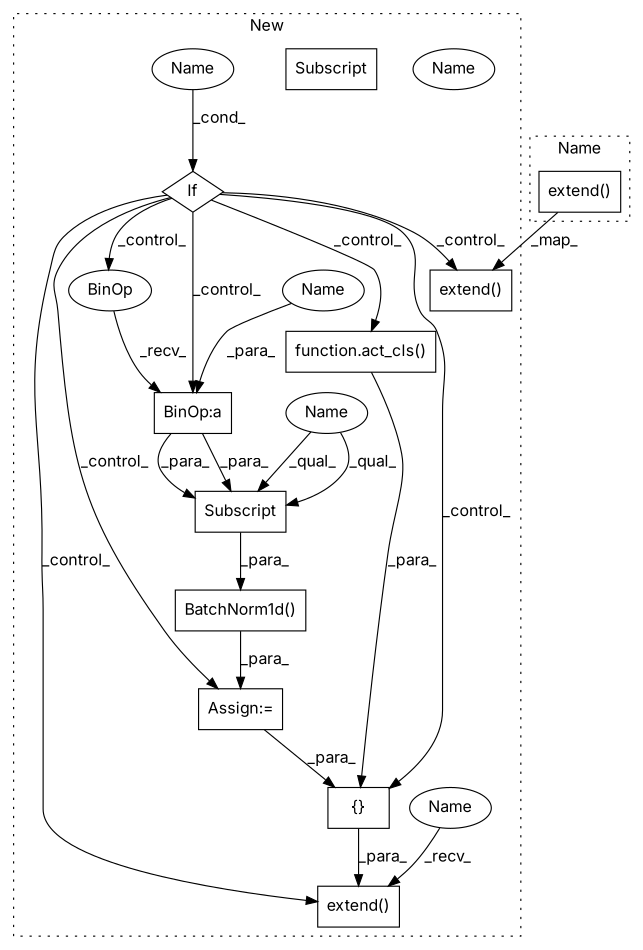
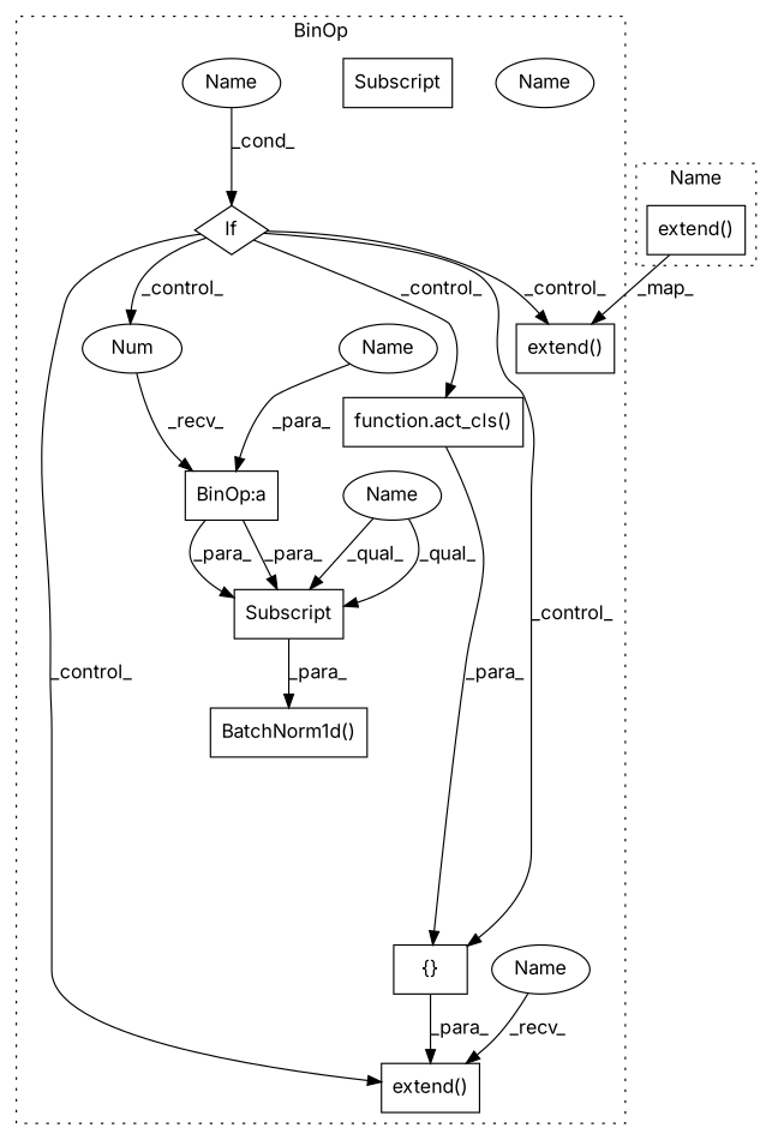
  digraph {
    fontname=Inter
    node [a=75 fontname=Inter l="21,1" s=2217 shape=box]
    edge [fontname=Inter]
    n1 [label="extend()" s="2249,2295"]
    n2 [a=96 l=3 label=If s=2214 shape=diamond]
    n3 [label="extend()" s="2397,2453"]
    n4 [a=59 l="1,0" label="{}" s="2418,2452"]
    n5 [a=87 l=14 label=Name shape=ellipse]
    n6 [a=82 l=1 label="BinOp:a" s=2376]
    n7 [label="BatchNorm1d()" s="2342,2379"]
    n8 [a=63 l="16,0" label=Subscript s="2363,0"]
    n9 [l=9 label="function.act_cls()" s=2433]
-   n10 [a=76 l=1 label=BinOp s=2377 shape=ellipse]
-   n11 [a=68 l=3 label="Assign:=" s=2339]
+   n10 [a=76 l=1 label=Num s=2377 shape=ellipse]
    n12 [a=87 l=13 label=Name s=2397 shape=ellipse]
    n13 [a=87 l=14 label=Name shape=ellipse]
    n14 [a=87 l=1 label=Name s=2375 shape=ellipse]
    n15 [a=87 l=11 label=Name s=2363 shape=ellipse]
    n16 [a=63 l="16,0" label=Subscript s="2363,0"]
    n17 [label="extend()" s="2192,2238"]
    subgraph cluster_1 {
-     label=New
+     label=BinOp
      style=dotted
      n1
      n2
      n3
      n4
      n5
      n6
      n7
      n8
      n9
      n10
-     n11
      n12
      n13
      n14
      n15
      n16
    }
    subgraph cluster_2 {
      label=Name
      style=dotted
      n17
    }
    n2 -> n1 [label=_control_]
    n2 -> n3 [label=_control_]
    n2 -> n4 [label=_control_]
-   n2 -> n6 [label=_control_]
    n2 -> n9 [label=_control_]
    n2 -> n10 [label=_control_]
-   n2 -> n11 [label=_control_]
    n4 -> n3 [label=_para_]
    n6 -> n16 [label=_para_]
    n6 -> n16 [label=_para_]
-   n7 -> n11 [label=_para_]
    n9 -> n4 [label=_para_]
    n10 -> n6 [label=_recv_]
-   n11 -> n4 [label=_para_]
    n12 -> n3 [label=_recv_]
    n13 -> n2 [label=_cond_]
    n14 -> n6 [label=_para_]
    n15 -> n16 [label=_qual_]
    n15 -> n16 [label=_qual_]
    n16 -> n7 [label=_para_]
    n17 -> n1 [label=_map_]
  }
